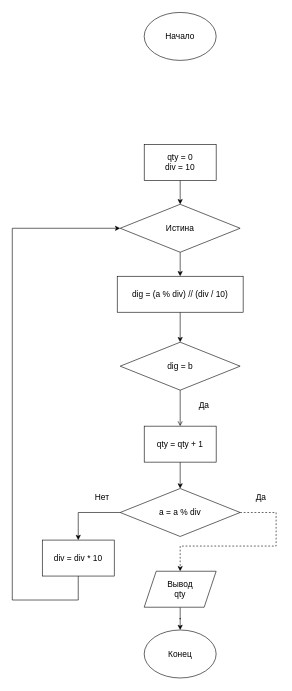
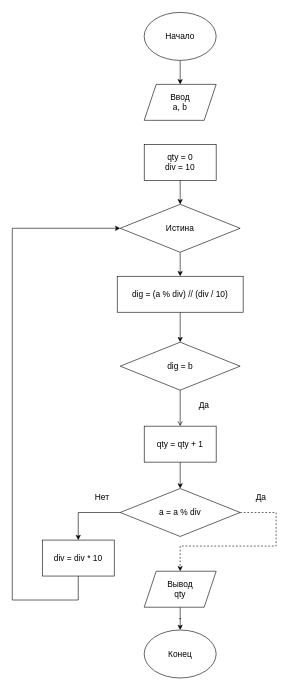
  <mxCell id="0" />
  <mxCell id="1" parent="0" />
+ <mxCell id="2" value="" style="edgeStyle=orthogonalEdgeStyle;rounded=0;orthogonalLoop=1;jettySize=auto;html=1;fontSize=14;" edge="1" parent="1" source="3" target="4"><mxGeometry relative="1" as="geometry" /></mxCell>
  <mxCell id="3" value="&lt;font style=&quot;font-size: 14px&quot;&gt;Начало&lt;/font&gt;" style="ellipse;whiteSpace=wrap;html=1;" vertex="1" parent="1"><mxGeometry x="240" y="20" width="120" height="80" as="geometry" /></mxCell>
+ <mxCell id="4" value="Ввод&lt;br&gt;a, b" style="shape=parallelogram;perimeter=parallelogramPerimeter;whiteSpace=wrap;html=1;fixedSize=1;fontSize=14;" vertex="1" parent="1"><mxGeometry x="240" y="140" width="120" height="60" as="geometry" /></mxCell>
  <mxCell id="5" value="" style="edgeStyle=orthogonalEdgeStyle;rounded=0;orthogonalLoop=1;jettySize=auto;html=1;fontSize=14;" edge="1" parent="1" source="6" target="8"><mxGeometry relative="1" as="geometry" /></mxCell>
  <mxCell id="6" value="qty = 0&lt;br&gt;div = 10" style="rounded=0;whiteSpace=wrap;html=1;fontSize=14;" vertex="1" parent="1"><mxGeometry x="240" y="240" width="120" height="60" as="geometry" /></mxCell>
  <mxCell id="7" value="" style="edgeStyle=orthogonalEdgeStyle;rounded=0;orthogonalLoop=1;jettySize=auto;html=1;fontSize=14;" edge="1" parent="1" source="8" target="11"><mxGeometry relative="1" as="geometry" /></mxCell>
  <mxCell id="8" value="Истина" style="rhombus;whiteSpace=wrap;html=1;fontSize=14;" vertex="1" parent="1"><mxGeometry x="200" y="340" width="200" height="80" as="geometry" /></mxCell>
  <mxCell id="9" value="Нет" style="text;html=1;strokeColor=none;fillColor=none;align=center;verticalAlign=middle;whiteSpace=wrap;rounded=0;fontSize=14;" vertex="1" parent="1"><mxGeometry x="140" y="814" width="60" height="30" as="geometry" /></mxCell>
  <mxCell id="10" value="" style="edgeStyle=orthogonalEdgeStyle;rounded=0;orthogonalLoop=1;jettySize=auto;html=1;fontSize=14;" edge="1" parent="1" source="11" target="13"><mxGeometry relative="1" as="geometry" /></mxCell>
  <mxCell id="11" value="dig = (a % div) // (div / 10)" style="rounded=0;whiteSpace=wrap;html=1;fontSize=14;" vertex="1" parent="1"><mxGeometry x="195" y="460" width="210" height="60" as="geometry" /></mxCell>
  <mxCell id="12" style="edgeStyle=orthogonalEdgeStyle;rounded=0;orthogonalLoop=1;jettySize=auto;html=1;exitX=0.5;exitY=1;exitDx=0;exitDy=0;entryX=0.5;entryY=0;entryDx=0;entryDy=0;fontSize=14;endArrow=open;" edge="1" parent="1" source="13" target="19"><mxGeometry relative="1" as="geometry" /></mxCell>
  <mxCell id="13" value="dig = b" style="rhombus;whiteSpace=wrap;html=1;fontSize=14;" vertex="1" parent="1"><mxGeometry x="200" y="570" width="200" height="80" as="geometry" /></mxCell>
  <mxCell id="14" value="Да" style="text;html=1;strokeColor=none;fillColor=none;align=center;verticalAlign=middle;whiteSpace=wrap;rounded=0;fontSize=14;" vertex="1" parent="1"><mxGeometry x="310" y="660" width="60" height="30" as="geometry" /></mxCell>
  <mxCell id="15" value="" style="edgeStyle=orthogonalEdgeStyle;rounded=0;orthogonalLoop=1;jettySize=auto;html=1;fontSize=14;" edge="1" parent="1" source="16" target="17"><mxGeometry relative="1" as="geometry" /></mxCell>
  <mxCell id="16" value="Вывод&lt;br&gt;qty" style="shape=parallelogram;perimeter=parallelogramPerimeter;whiteSpace=wrap;html=1;fixedSize=1;fontSize=14;" vertex="1" parent="1"><mxGeometry x="240" y="952" width="120" height="60" as="geometry" /></mxCell>
  <mxCell id="17" value="&lt;span style=&quot;font-size: 14px&quot;&gt;Конец&lt;/span&gt;" style="ellipse;whiteSpace=wrap;html=1;" vertex="1" parent="1"><mxGeometry x="240" y="1050" width="120" height="80" as="geometry" /></mxCell>
  <mxCell id="18" value="" style="edgeStyle=orthogonalEdgeStyle;rounded=0;orthogonalLoop=1;jettySize=auto;html=1;fontSize=14;" edge="1" parent="1" source="19" target="22"><mxGeometry relative="1" as="geometry" /></mxCell>
  <mxCell id="19" value="qty = qty + 1" style="rounded=0;whiteSpace=wrap;html=1;fontSize=14;" vertex="1" parent="1"><mxGeometry x="240" y="710" width="120" height="60" as="geometry" /></mxCell>
  <mxCell id="20" style="edgeStyle=orthogonalEdgeStyle;rounded=0;orthogonalLoop=1;jettySize=auto;html=1;exitX=0;exitY=0.5;exitDx=0;exitDy=0;entryX=0.5;entryY=0;entryDx=0;entryDy=0;fontSize=14;" edge="1" parent="1" source="22" target="25"><mxGeometry relative="1" as="geometry" /></mxCell>
  <mxCell id="21" style="edgeStyle=orthogonalEdgeStyle;rounded=0;orthogonalLoop=1;jettySize=auto;html=1;exitX=1;exitY=0.5;exitDx=0;exitDy=0;entryX=0.5;entryY=0;entryDx=0;entryDy=0;fontSize=14;dashed=1;" edge="1" parent="1" source="22" target="16"><mxGeometry relative="1" as="geometry"><Array as="points"><mxPoint x="460" y="854" /><mxPoint x="460" y="910" /><mxPoint x="300" y="910" /></Array></mxGeometry></mxCell>
  <mxCell id="22" value="a = a % div" style="rhombus;whiteSpace=wrap;html=1;fontSize=14;" vertex="1" parent="1"><mxGeometry x="200" y="814" width="200" height="80" as="geometry" /></mxCell>
  <mxCell id="23" value="Да" style="text;html=1;strokeColor=none;fillColor=none;align=center;verticalAlign=middle;whiteSpace=wrap;rounded=0;fontSize=14;" vertex="1" parent="1"><mxGeometry x="405" y="814" width="60" height="30" as="geometry" /></mxCell>
  <mxCell id="24" style="edgeStyle=orthogonalEdgeStyle;rounded=0;orthogonalLoop=1;jettySize=auto;html=1;exitX=0.5;exitY=1;exitDx=0;exitDy=0;entryX=0;entryY=0.5;entryDx=0;entryDy=0;fontSize=14;" edge="1" parent="1" source="25" target="8"><mxGeometry relative="1" as="geometry"><Array as="points"><mxPoint x="130" y="1000" /><mxPoint x="20" y="1000" /><mxPoint x="20" y="380" /></Array></mxGeometry></mxCell>
  <mxCell id="25" value="div = div * 10" style="rounded=0;whiteSpace=wrap;html=1;fontSize=14;" vertex="1" parent="1"><mxGeometry x="70" y="900" width="120" height="60" as="geometry" /></mxCell>
